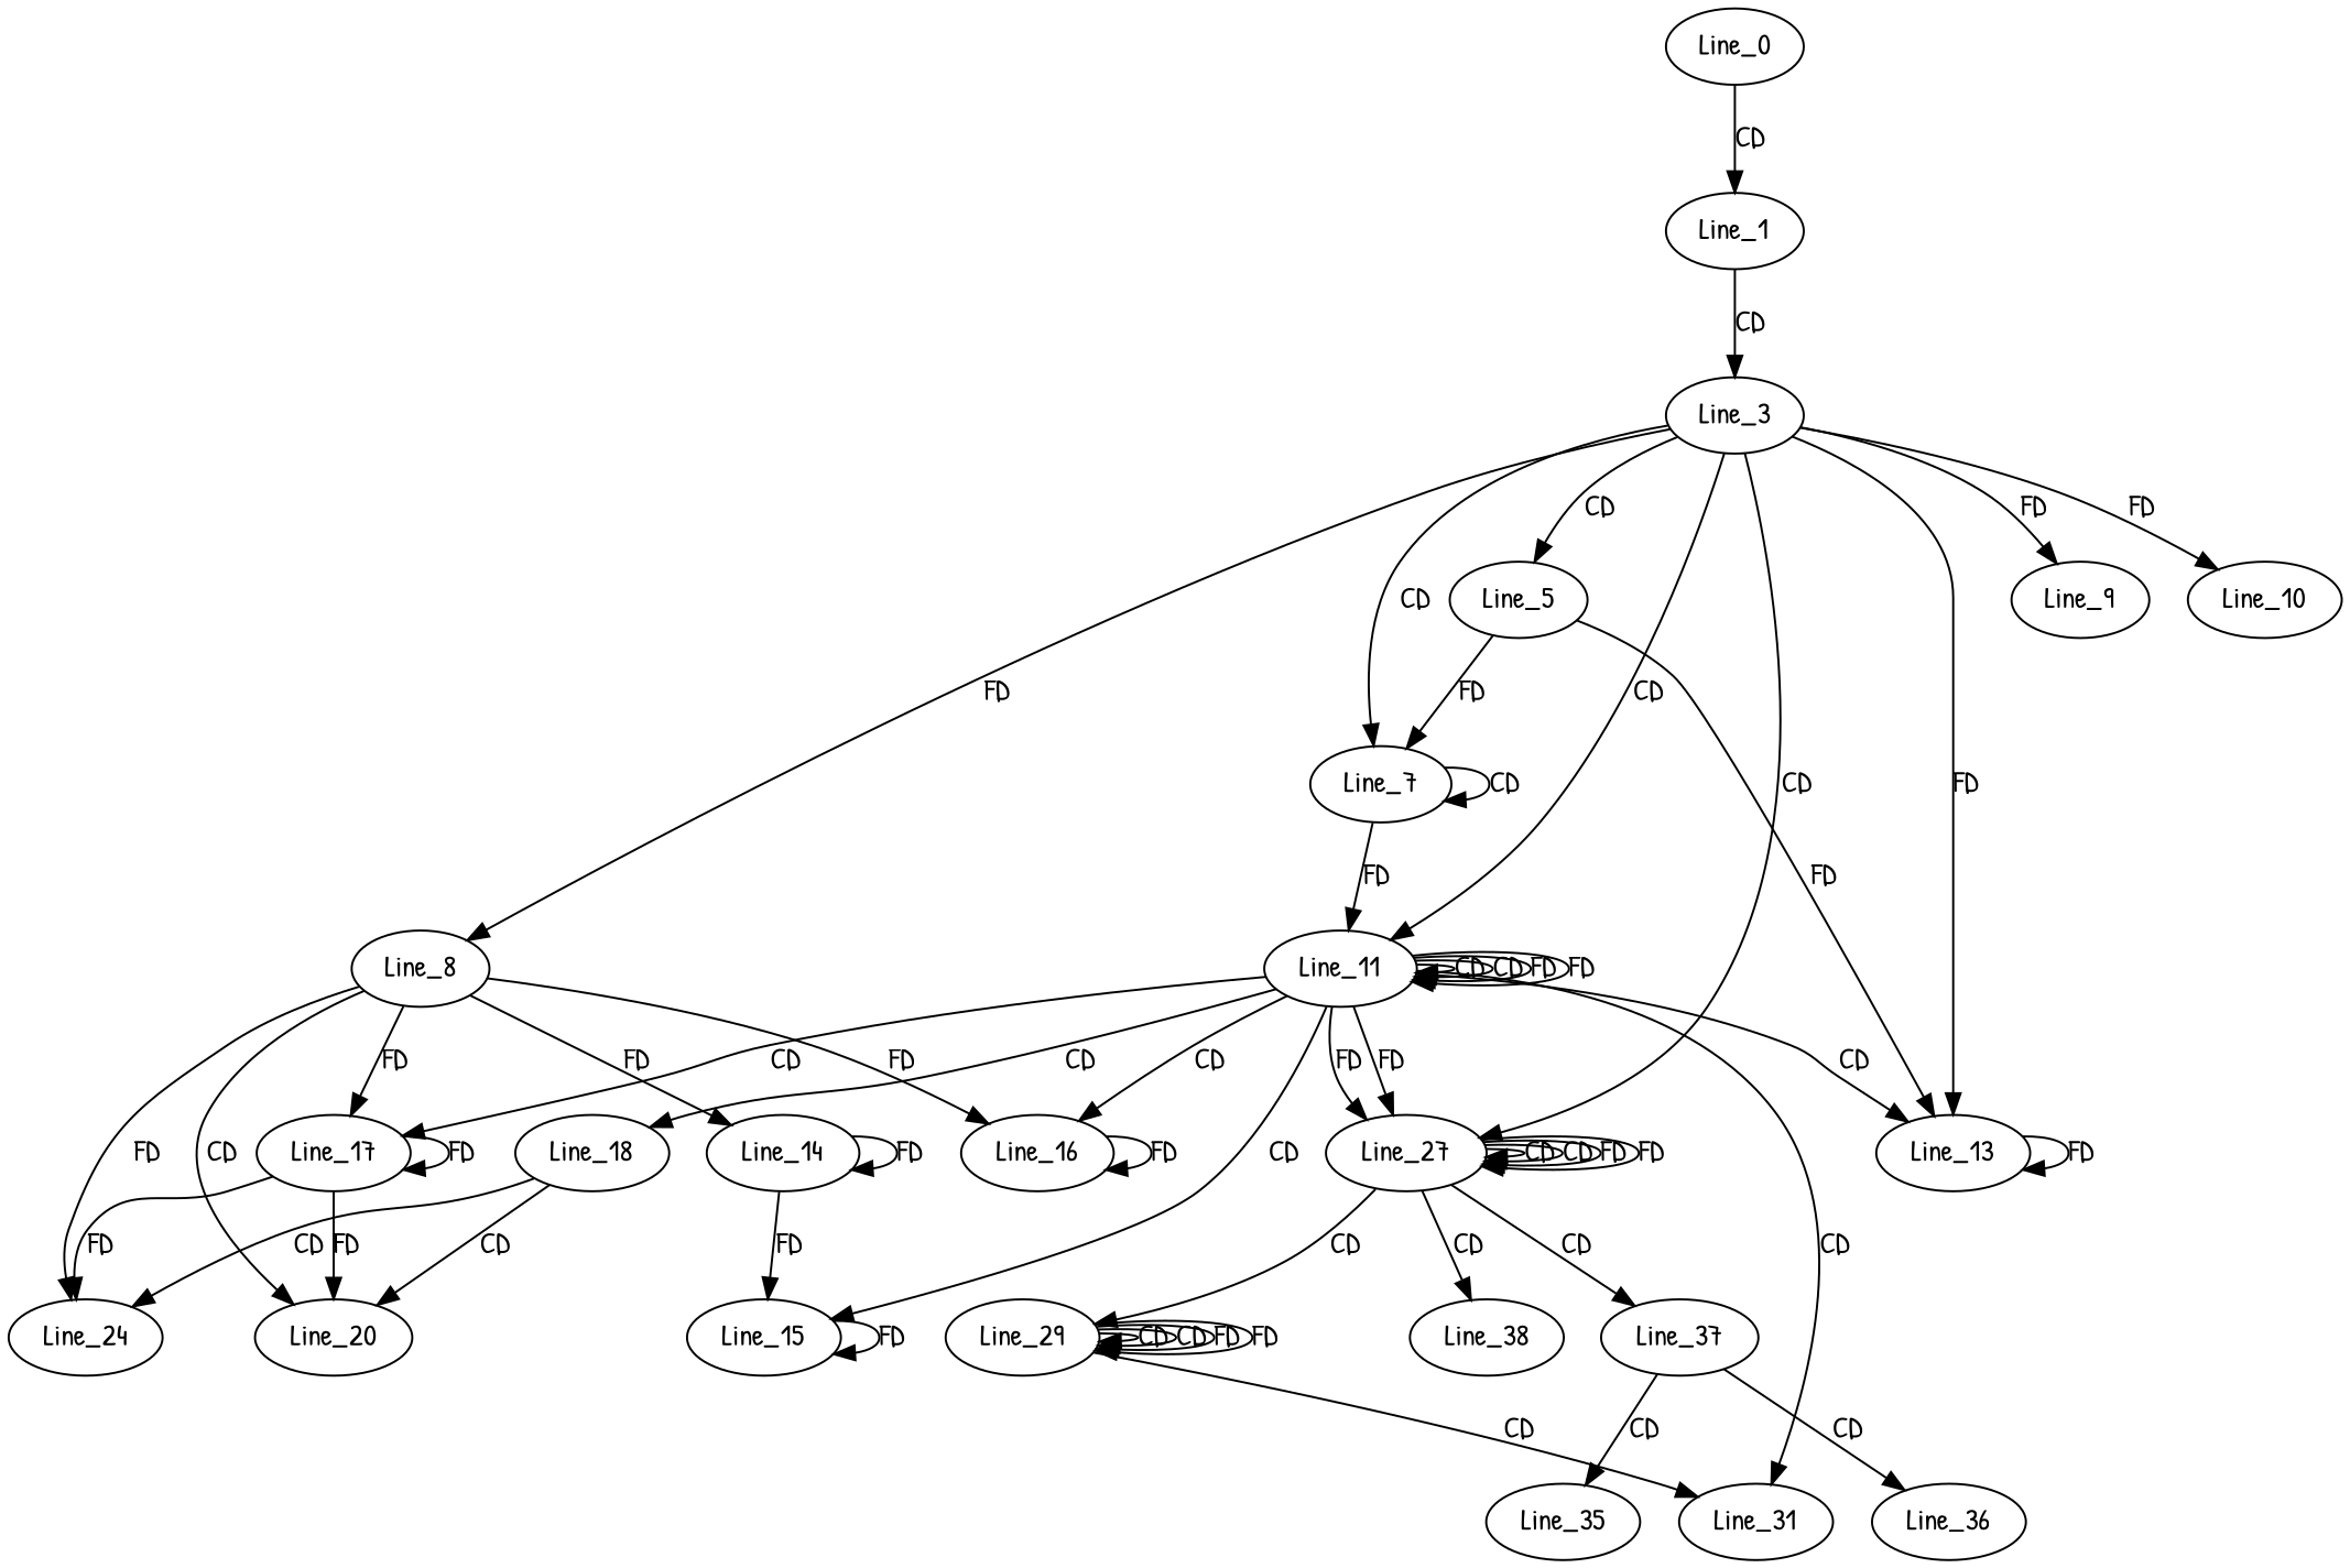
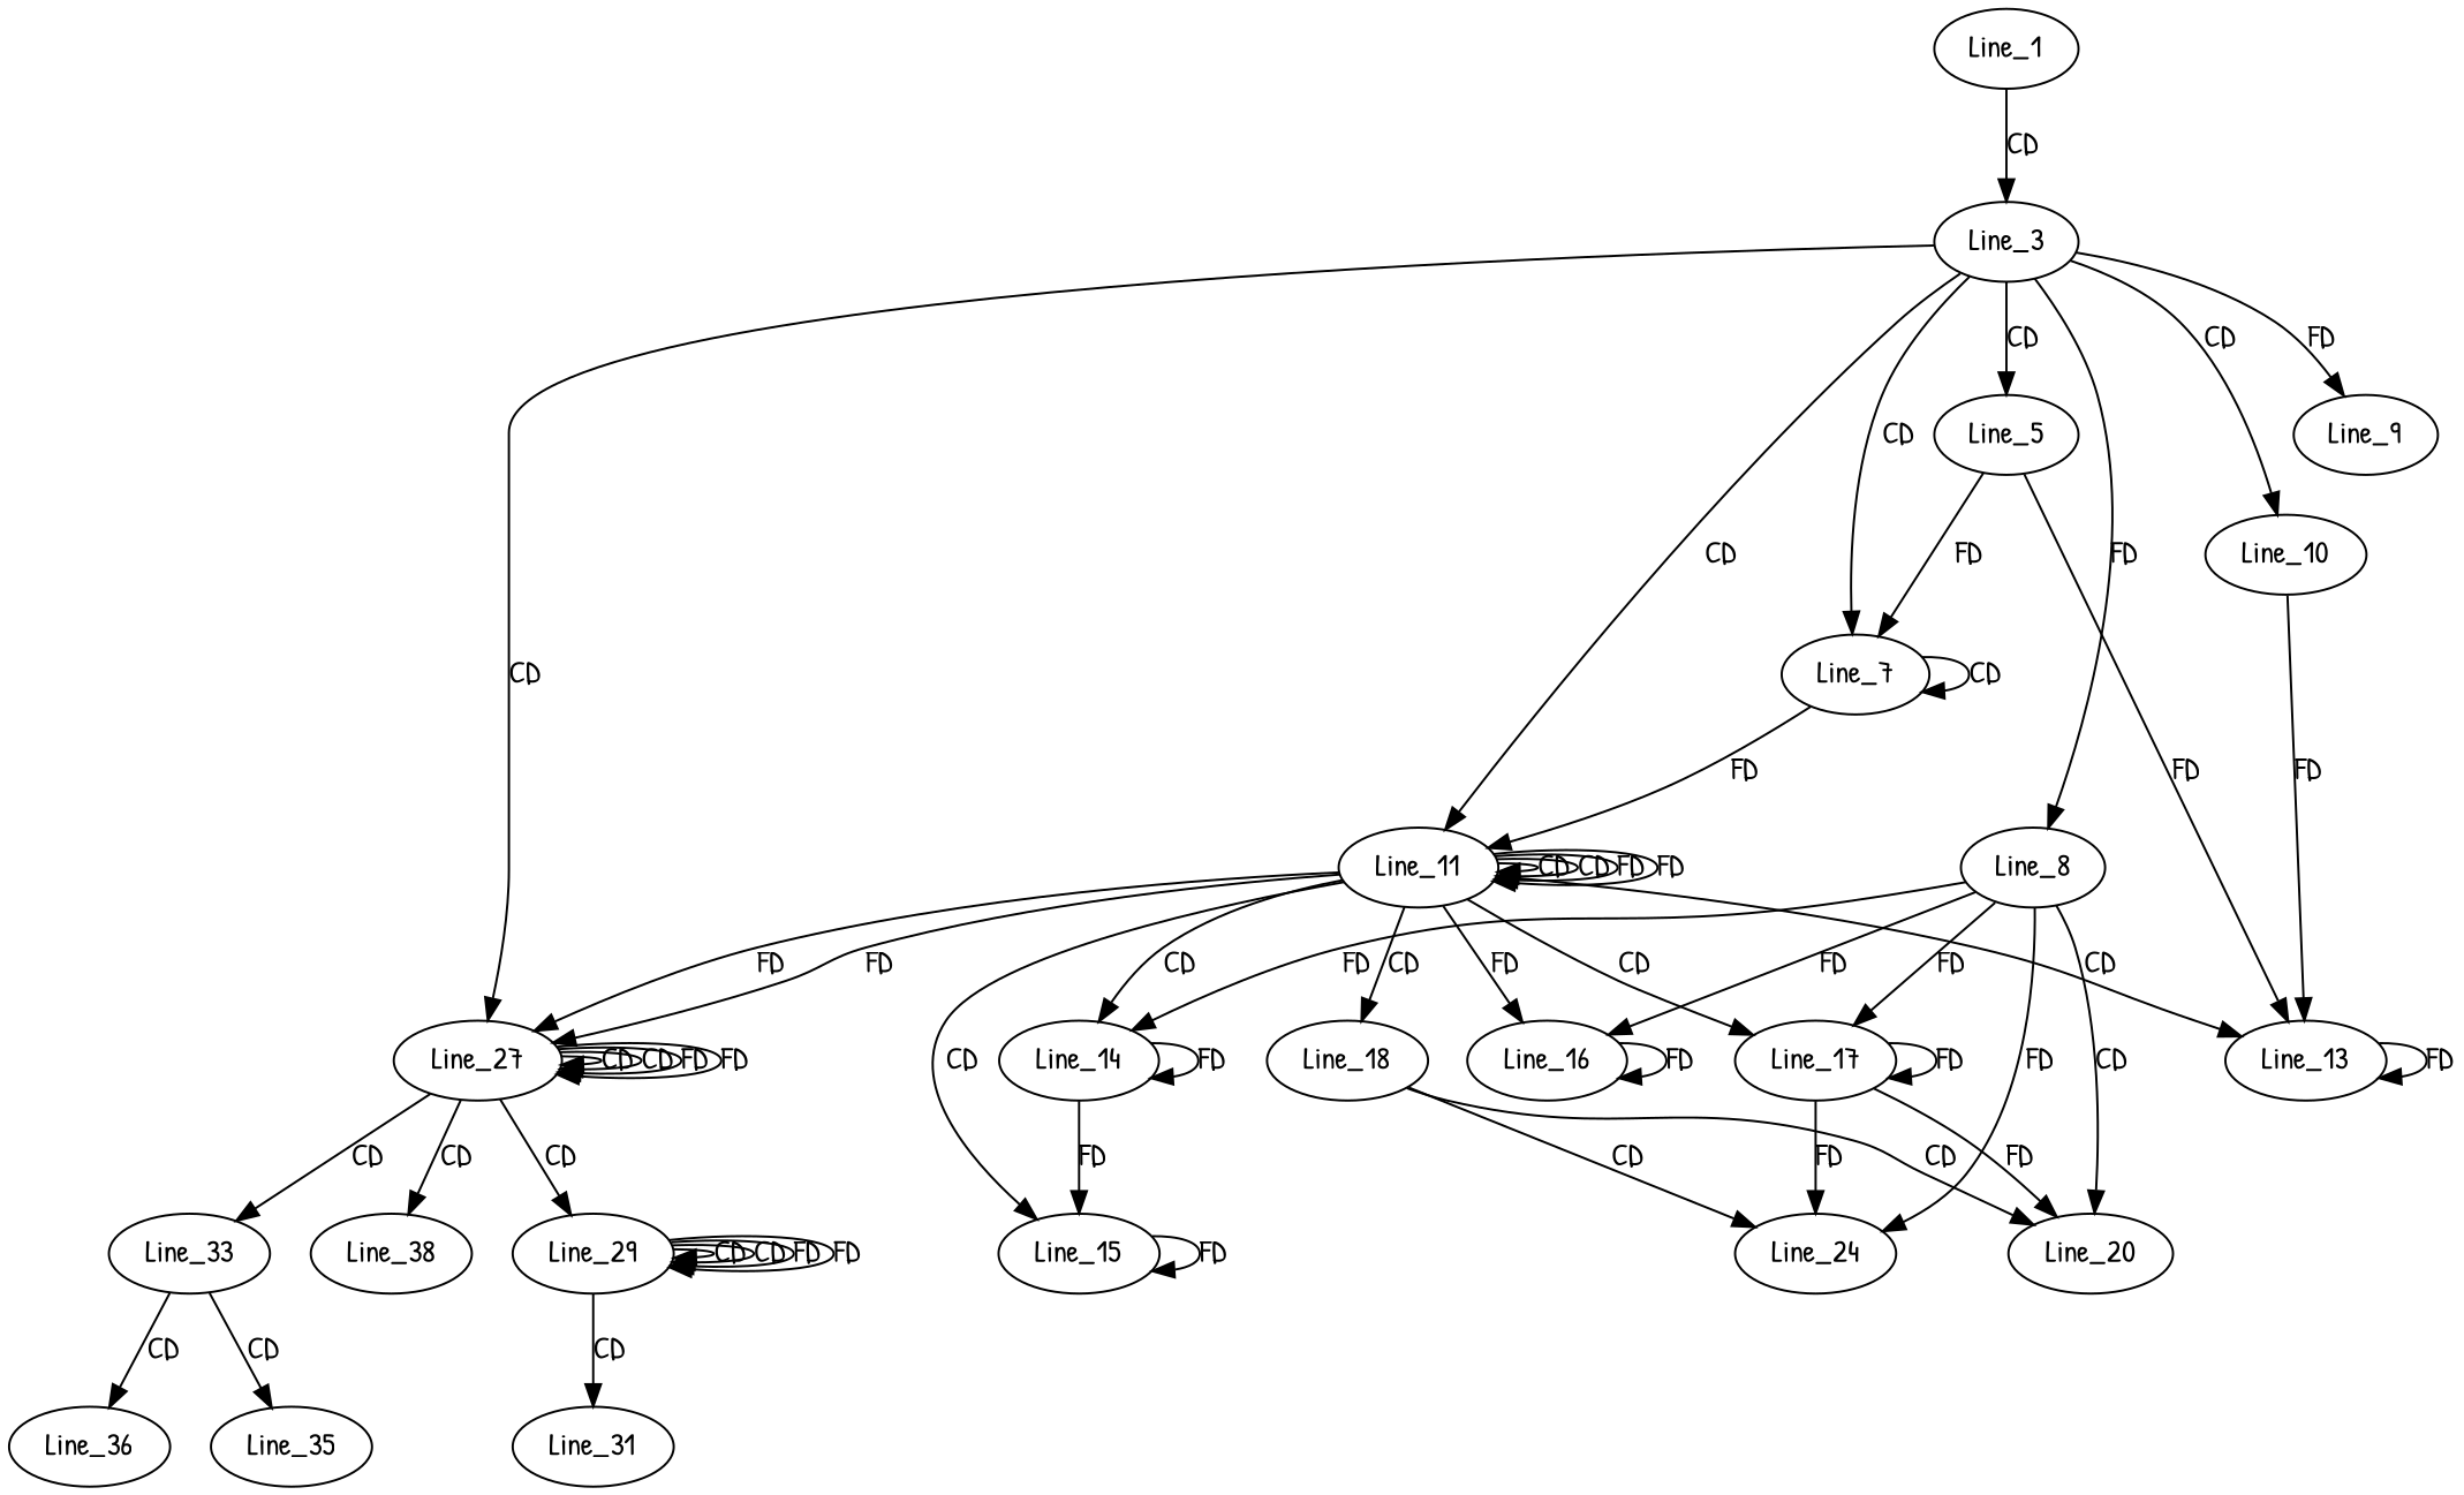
  digraph {
    fontname="Patrick Hand"
    node [fontname="Patrick Hand"]
    edge [fontname="Patrick Hand"]
-   Line_0
    Line_1
    Line_3
    Line_5
    Line_7
    Line_8
    Line_9
    Line_10
    Line_11
    Line_27
    Line_13
    Line_14
    Line_16
    Line_17
    Line_20
    Line_24
    Line_15
    Line_18
    Line_29
-   Line_33 [label=Line_37]
+   Line_33
    Line_38
    Line_31
    Line_35
    Line_36
-   Line_0 -> Line_1 [label=CD]
    Line_1 -> Line_3 [label=CD]
    Line_3 -> Line_5 [label=CD]
    Line_3 -> Line_7 [label=CD]
    Line_3 -> Line_8 [label=FD]
    Line_3 -> Line_9 [label=FD]
-   Line_3 -> Line_10 [label=FD]
+   Line_3 -> Line_10 [label=CD]
    Line_3 -> Line_11 [label=CD]
    Line_3 -> Line_27 [label=CD]
    Line_5 -> Line_7 [label=FD]
    Line_5 -> Line_13 [label=FD]
    Line_7 -> Line_7 [label=CD]
    Line_7 -> Line_11 [label=FD]
    Line_8 -> Line_14 [label=FD]
    Line_8 -> Line_16 [label=FD]
    Line_8 -> Line_17 [label=FD]
    Line_8 -> Line_20 [label=CD]
    Line_8 -> Line_24 [label=FD]
-   Line_3 -> Line_13 [label=FD]
+   Line_10 -> Line_13 [label=FD]
    Line_11 -> Line_11 [label=CD]
    Line_11 -> Line_11 [label=CD]
    Line_11 -> Line_11 [label=FD]
    Line_11 -> Line_11 [label=FD]
    Line_11 -> Line_27 [label=FD]
    Line_11 -> Line_27 [label=FD]
    Line_11 -> Line_13 [label=CD]
-   Line_11 -> Line_31 [label=CD]
-   Line_11 -> Line_16 [label=CD]
+   Line_11 -> Line_14 [label=CD]
+   Line_11 -> Line_16 [label=FD]
    Line_11 -> Line_17 [label=CD]
    Line_11 -> Line_15 [label=CD]
    Line_11 -> Line_18 [label=CD]
    Line_27 -> Line_27 [label=CD]
    Line_27 -> Line_27 [label=CD]
    Line_27 -> Line_27 [label=FD]
    Line_27 -> Line_27 [label=FD]
    Line_27 -> Line_29 [label=CD]
    Line_27 -> Line_33 [label=CD]
    Line_27 -> Line_38 [label=CD]
    Line_13 -> Line_13 [label=FD]
    Line_14 -> Line_14 [label=FD]
    Line_14 -> Line_15 [label=FD]
    Line_16 -> Line_16 [label=FD]
    Line_17 -> Line_17 [label=FD]
    Line_17 -> Line_20 [label=FD]
    Line_17 -> Line_24 [label=FD]
    Line_15 -> Line_15 [label=FD]
    Line_18 -> Line_20 [label=CD]
    Line_18 -> Line_24 [label=CD]
    Line_29 -> Line_29 [label=CD]
    Line_29 -> Line_29 [label=CD]
    Line_29 -> Line_29 [label=FD]
    Line_29 -> Line_29 [label=FD]
    Line_29 -> Line_31 [label=CD]
    Line_33 -> Line_35 [label=CD]
    Line_33 -> Line_36 [label=CD]
  }
